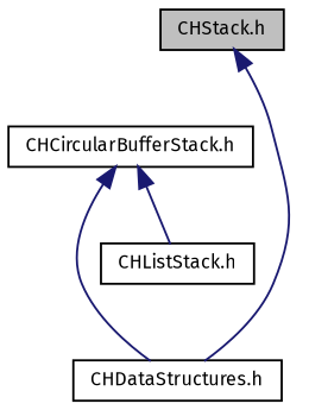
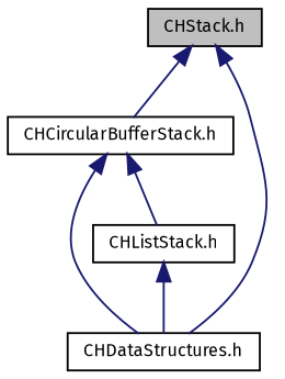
  digraph {
    fontname="Fira Sans"
    node [color=black fontname="Fira Sans" fontsize=9 shape=record]
    edge [color=midnightblue dir=back fontname="Fira Sans" fontsize=9 labelfontname=LucidaGrande labelfontsize=9 style=solid]
    n1 [fillcolor=grey75 fontcolor=black height=0.2 label="CHStack.h" style=filled width=0.4]
    n2 [height=0.2 label="CHCircularBufferStack.h" width=0.4]
    n3 [height=0.2 label="CHDataStructures.h" width=0.4]
    n4 [height=0.2 label="CHListStack.h" width=0.4]
+   n1 -> n2
    n1 -> n3
    n2 -> n3
    n2 -> n4
+   n4 -> n3
  }
